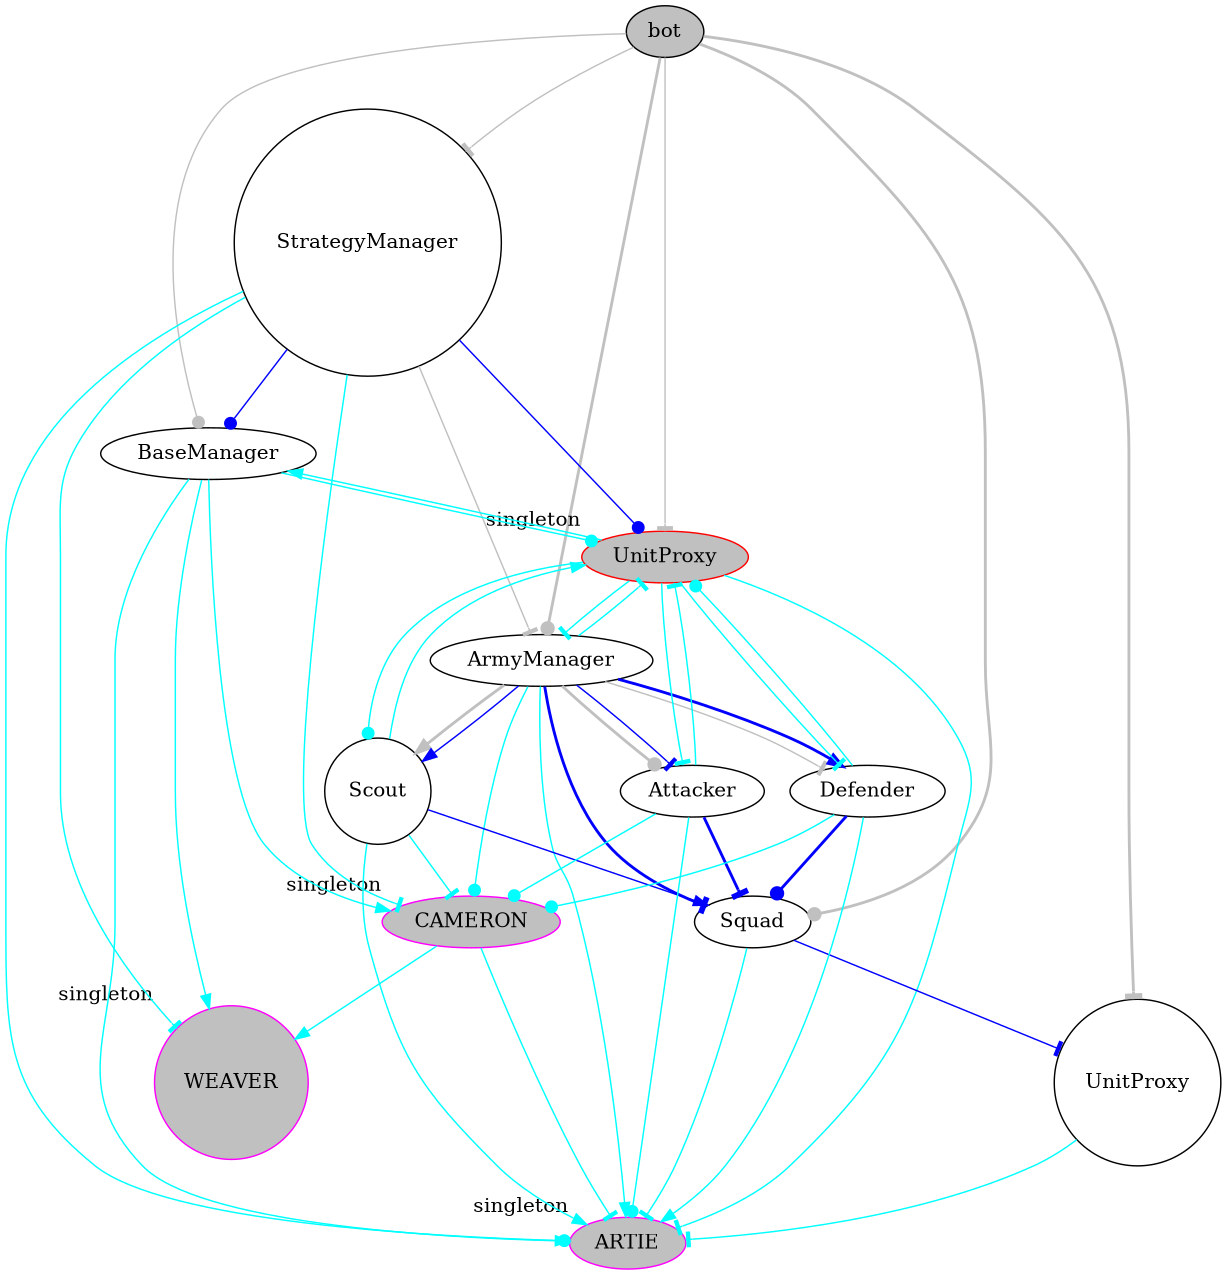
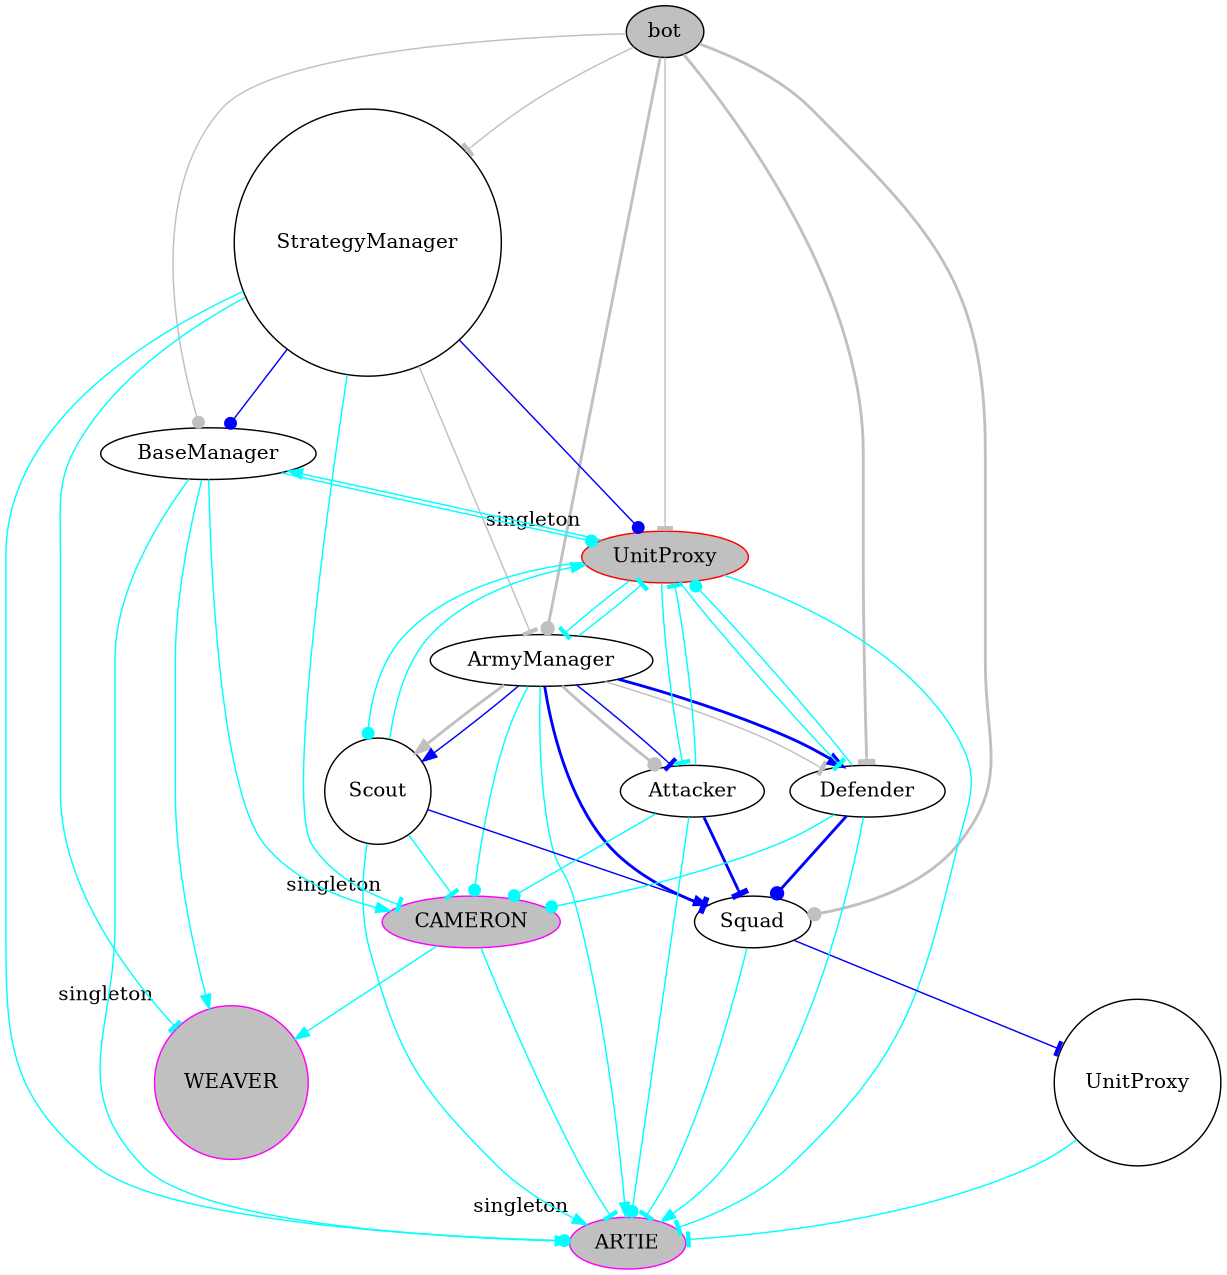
  digraph {
    node [shape=ellipse]
    edge [arrowhead=tee color=cyan style=bold penwidth=1]
    n1 [fillcolor=grey label=bot style=filled]
    n2 [label=StrategyManager shape=circle]
    n3 [label=BaseManager]
    n4 [label=ArmyManager]
    n5 [color=red fillcolor=grey label=UnitProxy style=filled xlabel=singleton]
    n6 [label=Squad]
    n7 [label=UnitProxy shape=circle]
    n8 [color=magenta fillcolor=grey label=ARTIE style=filled xlabel=singleton]
    n9 [color=magenta fillcolor=grey label=WEAVER shape=circle style=filled xlabel=singleton]
    n10 [color=magenta fillcolor=grey label=CAMERON style=filled xlabel=singleton]
    n11 [label=Scout shape=circle]
    n12 [label=Attacker]
    n13 [label=Defender]
    n1 -> n2 [color=grey style=solid penwidth=""]
    n1 -> n3 [arrowhead=dot color=grey style=solid penwidth=""]
    n1 -> n4 [arrowhead=dot color=grey penwidth=""]
    n1 -> n5 [color=grey style=solid penwidth=""]
    n1 -> n6 [arrowhead=dot color=grey penwidth=""]
-   n1 -> n7 [color=grey penwidth=""]
+   n1 -> n13 [color=grey penwidth=""]
    n2 -> n3 [arrowhead=dot color=blue style=solid penwidth=""]
    n2 -> n4 [color=grey style=solid penwidth=""]
    n2 -> n5 [arrowhead=dot color=blue style=solid penwidth=""]
    n2 -> n8 [arrowhead=dot style=solid]
    n2 -> n9
    n2 -> n10
    n3 -> n5 [arrowhead=dot]
    n3 -> n8 [arrowhead=normal]
    n3 -> n9 [arrowhead=normal]
    n3 -> n10 [arrowhead=normal style=solid]
    n4 -> n5
    n4 -> n6 [color=blue penwidth=""]
    n4 -> n8 [arrowhead=normal]
    n4 -> n10 [arrowhead=dot]
    n4 -> n11 [arrowhead=normal color=grey penwidth=""]
    n4 -> n11 [arrowhead=normal color=blue style=solid penwidth=""]
    n4 -> n12 [arrowhead=dot color=grey penwidth=""]
    n4 -> n12 [color=blue style=solid penwidth=""]
    n4 -> n13 [color=grey style=solid penwidth=""]
    n4 -> n13 [arrowhead=normal color=blue penwidth=""]
    n5 -> n3 [arrowhead=normal style=solid]
    n5 -> n4
    n5 -> n8
    n5 -> n11 [arrowhead=dot]
    n5 -> n12 [style=solid]
    n5 -> n13
    n6 -> n7 [color=blue style=solid penwidth=""]
    n6 -> n8 [style=solid]
    n7 -> n8
    n10 -> n8 [style=solid]
    n10 -> n9 [arrowhead=normal]
    n11 -> n5 [arrowhead=normal]
    n11 -> n6 [arrowhead=normal color=blue style=solid penwidth=""]
    n11 -> n8 [arrowhead=normal style=solid]
    n11 -> n10 [style=solid]
    n12 -> n5
    n12 -> n6 [color=blue penwidth=""]
    n12 -> n8 [arrowhead=dot]
    n12 -> n10 [arrowhead=dot style=solid]
    n13 -> n5 [arrowhead=dot]
    n13 -> n6 [arrowhead=dot color=blue penwidth=""]
    n13 -> n8 [arrowhead=normal style=solid]
    n13 -> n10 [arrowhead=dot]
  }
